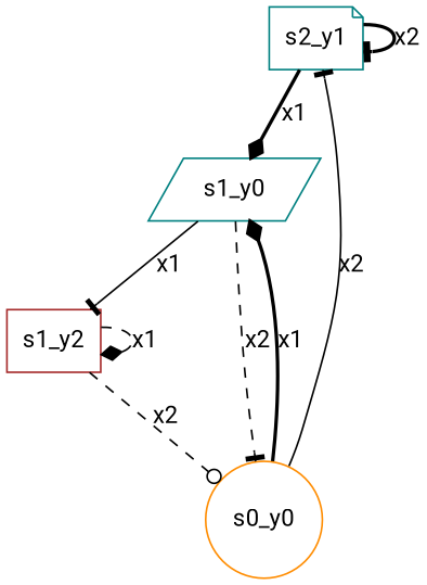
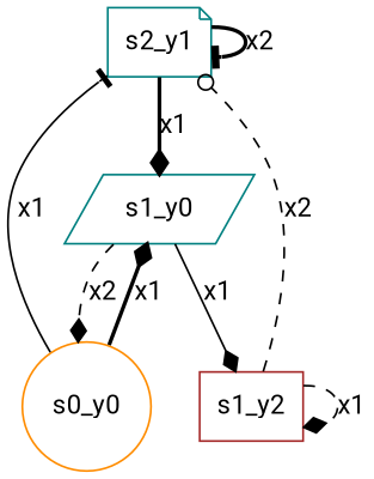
  digraph {
    fontname=Roboto
    node [color=teal fontname=Roboto]
    edge [arrowhead=tee fontname=Roboto style=bold]
    s2_y1 [shape=note]
    s1_y0 [shape=parallelogram]
    s1_y2 [color=brown shape=box]
    s0_y0 [color=darkorange shape=circle]
    s2_y1 -> s2_y1 [label=x2]
    s2_y1 -> s1_y0 [arrowhead=diamond label=x1]
-   s1_y0 -> s1_y2 [label=x1 style=solid]
-   s1_y0 -> s0_y0 [label=x2 style=dashed]
+   s1_y0 -> s1_y2 [arrowhead=diamond label=x1 style=solid]
+   s1_y0 -> s0_y0 [arrowhead=diamond label=x2 style=dashed]
    s1_y2 -> s1_y2 [arrowhead=diamond label=x1 style=dashed]
-   s1_y2 -> s0_y0 [arrowhead=odot label=x2 style=dashed]
-   s0_y0 -> s2_y1 [label=x2 style=solid]
+   s1_y2 -> s2_y1 [arrowhead=odot label=x2 style=dashed]
+   s0_y0 -> s2_y1 [label=x1 style=solid]
    s0_y0 -> s1_y0 [arrowhead=diamond label=x1]
  }
